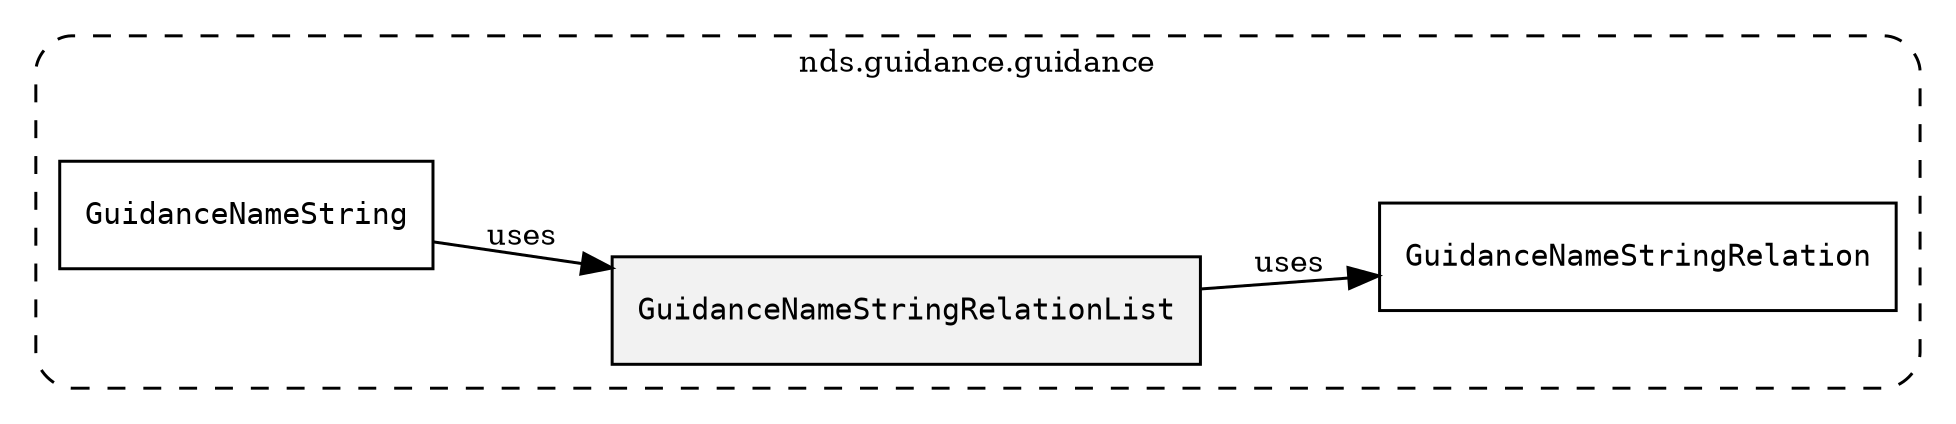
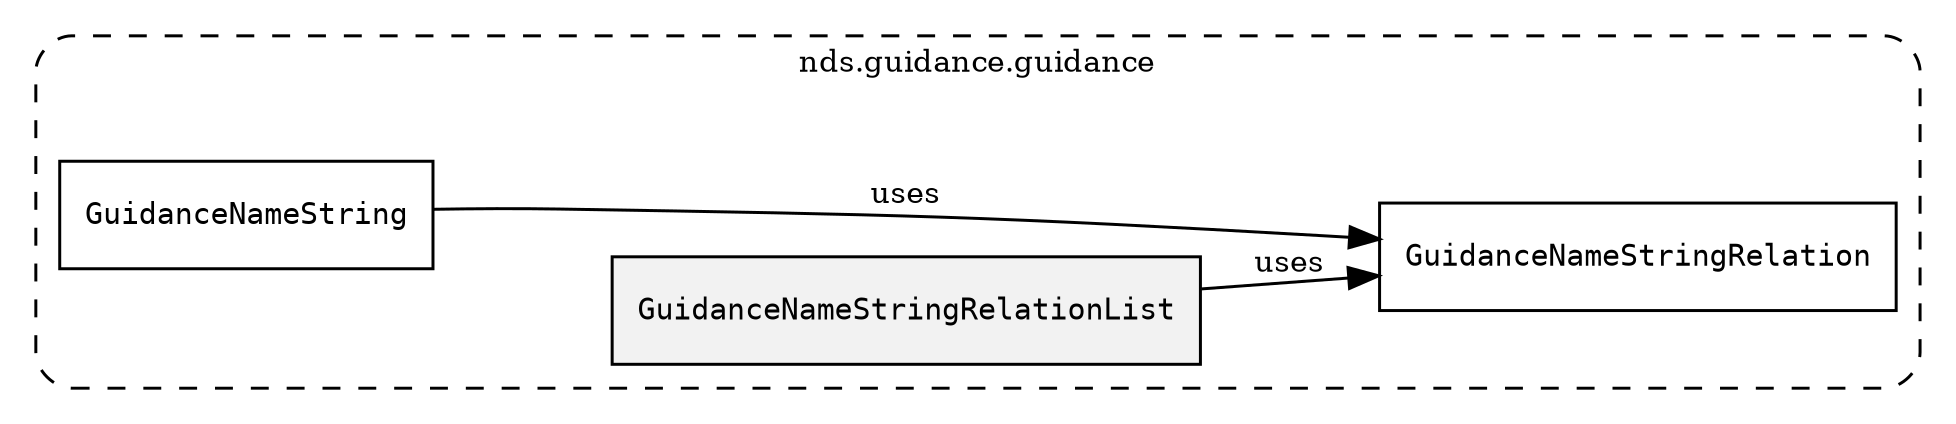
  digraph {
    fontsize=10
    rankdir=LR
    node [fontsize=10 shape=box]
    edge [fontsize=10]
    n1 [fillcolor="#0000000D" label=<<font face="monospace"><table align="center" border="0" cellspacing="0" cellpadding="0"><tr><td href="../../../content/packages/nds.routing.guidance.html#Structure-GuidanceNameStringRelationList" title="Structure defined in nds.routing.guidance">GuidanceNameStringRelationList</td></tr></table></font>> style=filled]
    n2 [label=<<font face="monospace"><table align="center" border="0" cellspacing="0" cellpadding="0"><tr><td href="../../../content/packages/nds.routing.guidance.html#Structure-GuidanceNameStringRelation" title="Structure defined in nds.routing.guidance">GuidanceNameStringRelation</td></tr></table></font>>]
    n3 [label=<<font face="monospace"><table align="center" border="0" cellspacing="0" cellpadding="0"><tr><td href="../../../content/packages/nds.routing.guidance.html#Structure-GuidanceNameString" title="Structure defined in nds.routing.guidance">GuidanceNameString</td></tr></table></font>>]
    subgraph cluster_1 {
      label="nds.guidance.guidance"
      style="dashed, rounded"
      n1
      n2
      n3
    }
    n1 -> n2 [label=uses]
-   n3 -> n1 [label=uses]
+   n3 -> n2 [label=uses]
  }
